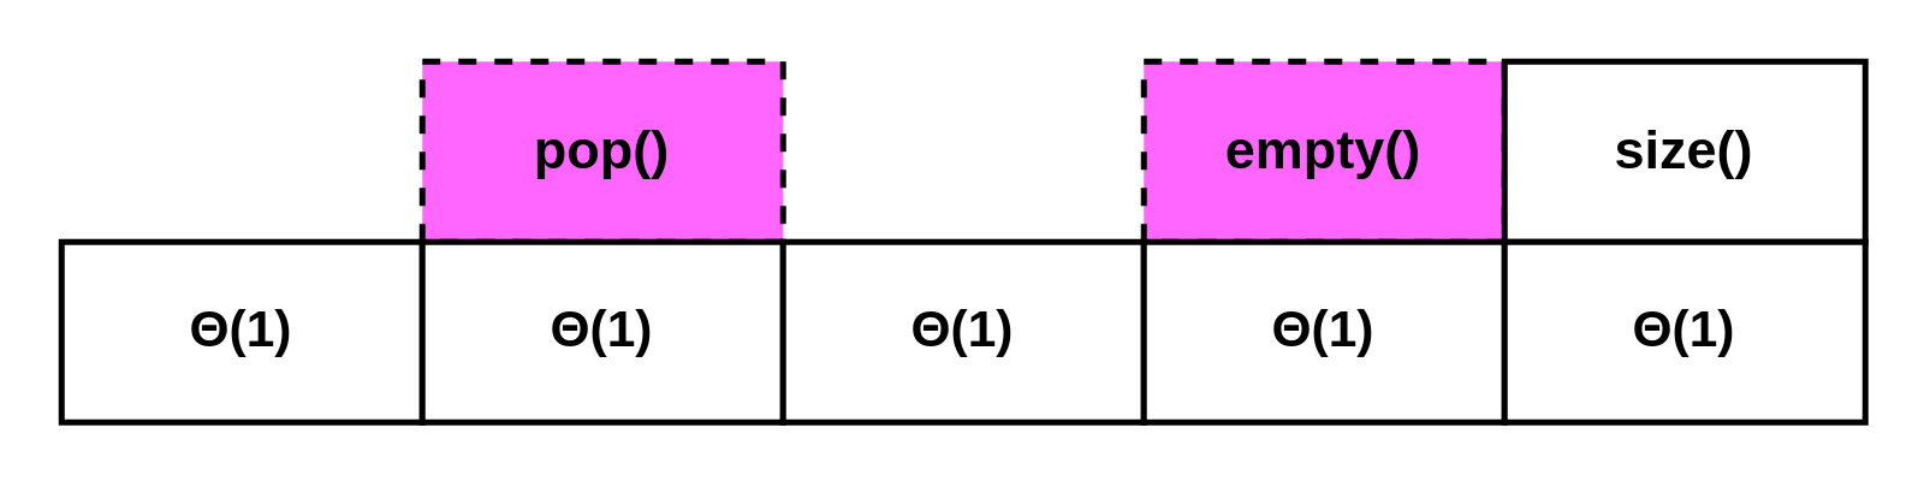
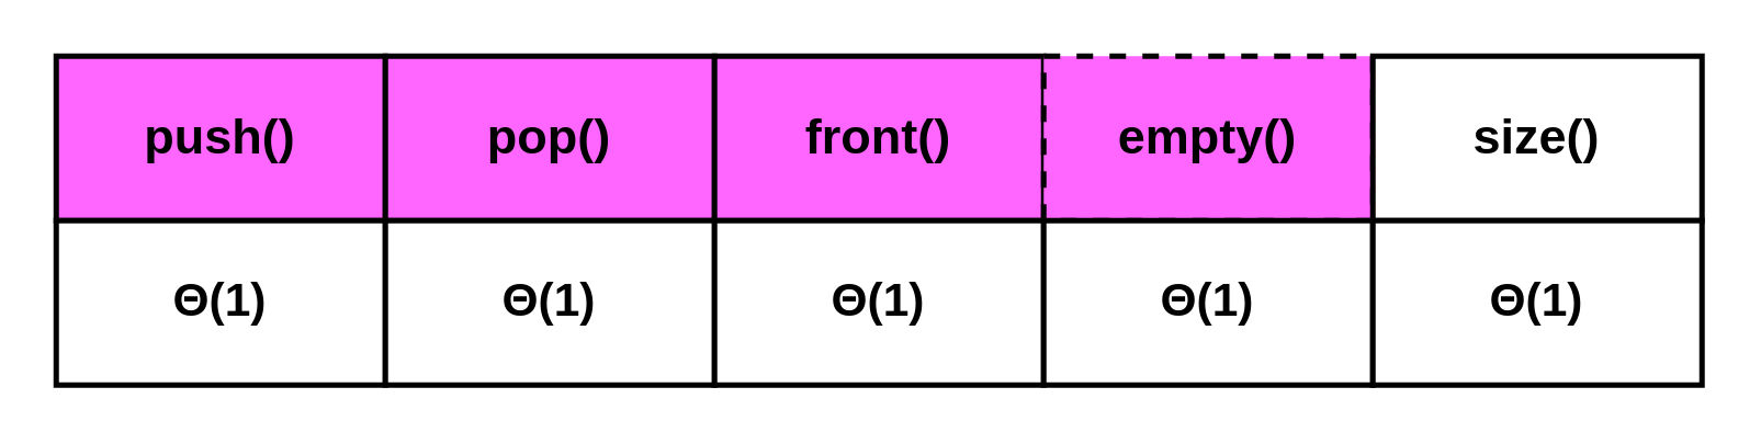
  <mxCell id="0" />
  <mxCell id="1" parent="0" />
- <mxCell id="3" value="pop()" style="rounded=0;whiteSpace=wrap;html=1;fillColor=#FF66FF;strokeColor=#000000;strokeWidth=2;fontSize=18;fontStyle=1;fontColor=#000000;dashed=1;" vertex="1" parent="1"><mxGeometry x="140" y="20" width="120" height="60" as="geometry" /></mxCell>
+ <mxCell id="2" value="push()" style="rounded=0;whiteSpace=wrap;html=1;fillColor=#FF66FF;strokeColor=#000000;strokeWidth=2;fontSize=18;fontStyle=1;fontColor=#000000;" vertex="1" parent="1"><mxGeometry x="20" y="20" width="120" height="60" as="geometry" /></mxCell>
+ <mxCell id="3" value="pop()" style="rounded=0;whiteSpace=wrap;html=1;fillColor=#FF66FF;strokeColor=#000000;strokeWidth=2;fontSize=18;fontStyle=1;fontColor=#000000;" vertex="1" parent="1"><mxGeometry x="140" y="20" width="120" height="60" as="geometry" /></mxCell>
+ <mxCell id="4" value="front()" style="rounded=0;whiteSpace=wrap;html=1;fillColor=#FF66FF;strokeColor=#000000;strokeWidth=2;fontSize=18;fontStyle=1;fontColor=#000000;" vertex="1" parent="1"><mxGeometry x="260" y="20" width="120" height="60" as="geometry" /></mxCell>
  <mxCell id="5" value="empty()" style="rounded=0;whiteSpace=wrap;html=1;fillColor=#FF66FF;strokeColor=#000000;strokeWidth=2;fontSize=18;fontStyle=1;fontColor=#000000;dashed=1;" vertex="1" parent="1"><mxGeometry x="380" y="20" width="120" height="60" as="geometry" /></mxCell>
  <mxCell id="6" value="&lt;span style=&quot;font-size: 17px;&quot;&gt;Θ(1)&lt;/span&gt;" style="rounded=0;whiteSpace=wrap;html=1;fillColor=#FFFFFF;strokeColor=#000000;strokeWidth=2;fontSize=17;fontStyle=1;fontColor=#000000;" vertex="1" parent="1"><mxGeometry x="20" y="80" width="120" height="60" as="geometry" /></mxCell>
  <mxCell id="7" value="&lt;span style=&quot;font-size: 17px;&quot;&gt;Θ(1)&lt;/span&gt;" style="rounded=0;whiteSpace=wrap;html=1;fillColor=#FFFFFF;strokeColor=#000000;strokeWidth=2;fontSize=17;fontStyle=1;fontColor=#000000;" vertex="1" parent="1"><mxGeometry x="140" y="80" width="120" height="60" as="geometry" /></mxCell>
  <mxCell id="8" value="&lt;span style=&quot;font-size: 17px;&quot;&gt;Θ(1)&lt;/span&gt;" style="rounded=0;whiteSpace=wrap;html=1;fillColor=#FFFFFF;strokeColor=#000000;strokeWidth=2;fontSize=17;fontStyle=1;fontColor=#000000;" vertex="1" parent="1"><mxGeometry x="260" y="80" width="120" height="60" as="geometry" /></mxCell>
  <mxCell id="9" value="&lt;span style=&quot;font-size: 17px;&quot;&gt;Θ(1)&lt;/span&gt;" style="rounded=0;whiteSpace=wrap;html=1;fillColor=#FFFFFF;strokeColor=#000000;strokeWidth=2;fontSize=17;fontStyle=1;fontColor=#000000;" vertex="1" parent="1"><mxGeometry x="380" y="80" width="120" height="60" as="geometry" /></mxCell>
  <mxCell id="10" value="size()" style="rounded=0;whiteSpace=wrap;html=1;fillColor=#ffffff;strokeColor=#000000;strokeWidth=2;fontSize=18;fontStyle=1;fontColor=#000000;" vertex="1" parent="1"><mxGeometry x="500" y="20" width="120" height="60" as="geometry" /></mxCell>
  <mxCell id="11" value="&lt;span style=&quot;font-size: 17px;&quot;&gt;Θ(1)&lt;/span&gt;" style="rounded=0;whiteSpace=wrap;html=1;fillColor=#FFFFFF;strokeColor=#000000;strokeWidth=2;fontSize=17;fontStyle=1;fontColor=#000000;" vertex="1" parent="1"><mxGeometry x="500" y="80" width="120" height="60" as="geometry" /></mxCell>
